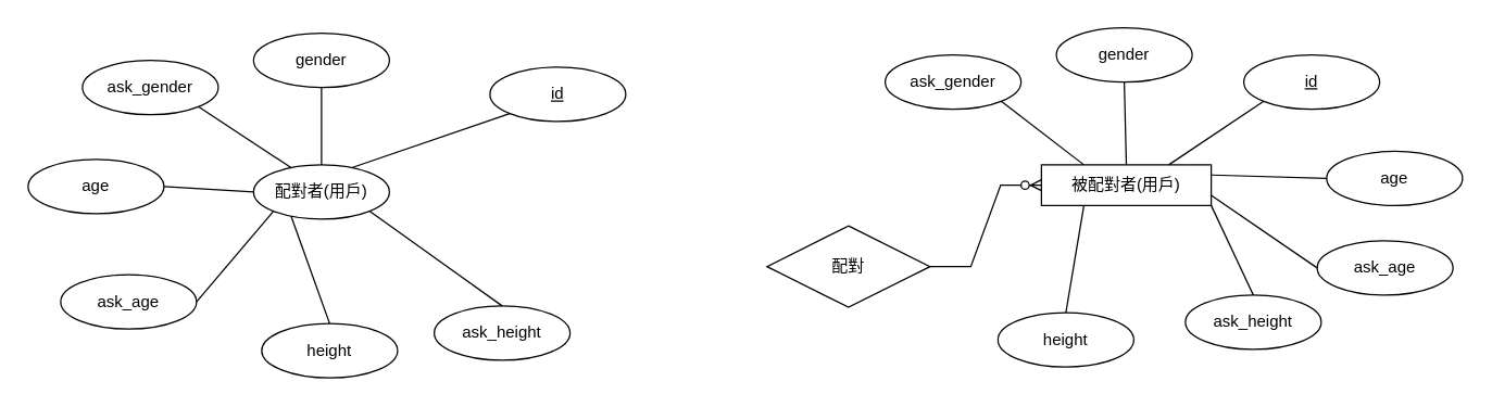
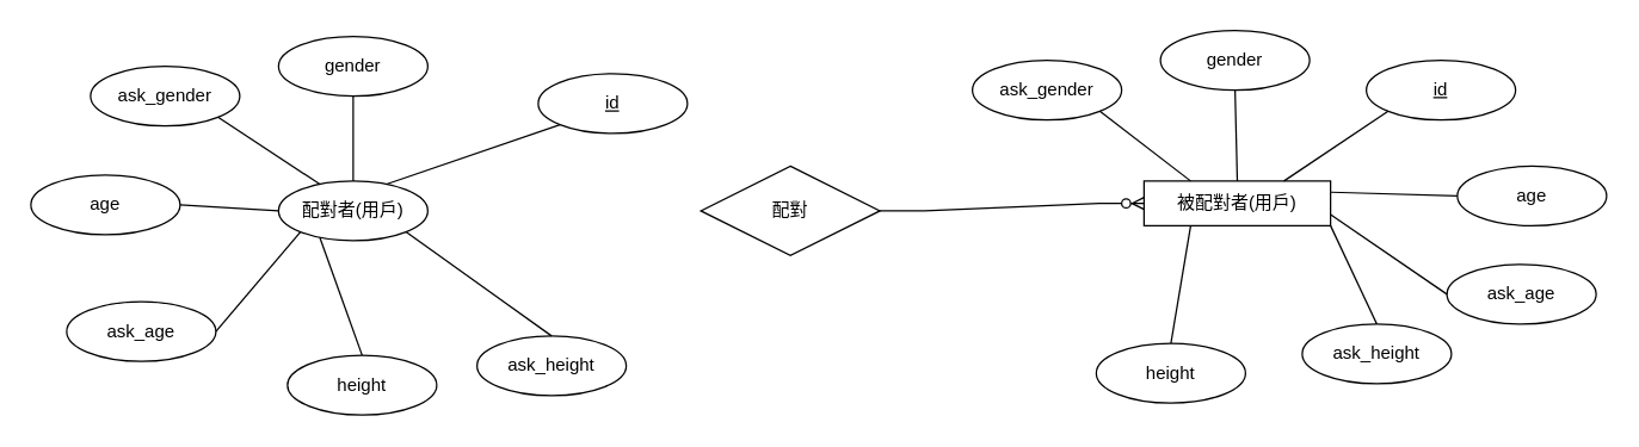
  <mxCell id="0" />
  <mxCell id="1" parent="0" />
  <mxCell id="2" value="配對者(用戶)" style="ellipse;whiteSpace=wrap;html=1;align=center;" parent="1" vertex="1"><mxGeometry x="186" y="121" width="100" height="40" as="geometry" /></mxCell>
  <mxCell id="3" value="被配對者(用戶)" style="whiteSpace=wrap;html=1;align=center;" parent="1" vertex="1"><mxGeometry x="766" y="121" width="125" height="30" as="geometry" /></mxCell>
- <mxCell id="4" value="配對" style="shape=rhombus;perimeter=rhombusPerimeter;whiteSpace=wrap;html=1;align=center;" parent="1" vertex="1"><mxGeometry x="564" y="166" width="120" height="60" as="geometry" /></mxCell>
+ <mxCell id="4" value="配對" style="shape=rhombus;perimeter=rhombusPerimeter;whiteSpace=wrap;html=1;align=center;" parent="1" vertex="1"><mxGeometry x="469" y="111" width="120" height="60" as="geometry" /></mxCell>
  <mxCell id="5" value="" style="edgeStyle=entityRelationEdgeStyle;fontSize=12;html=1;endArrow=ERzeroToMany;endFill=1;rounded=0;entryX=0;entryY=0.5;entryDx=0;entryDy=0;exitX=1;exitY=0.5;exitDx=0;exitDy=0;" parent="1" source="4" target="3" edge="1"><mxGeometry width="100" height="100" relative="1" as="geometry"><mxPoint x="314" y="164" as="sourcePoint" /><mxPoint x="414" y="64" as="targetPoint" /></mxGeometry></mxCell>
  <mxCell id="6" value="gender" style="ellipse;whiteSpace=wrap;html=1;align=center;" vertex="1" parent="1"><mxGeometry x="186" y="24" width="100" height="40" as="geometry" /></mxCell>
  <mxCell id="7" value="id" style="ellipse;whiteSpace=wrap;html=1;align=center;fontStyle=4;" vertex="1" parent="1"><mxGeometry x="360" y="49" width="100" height="40" as="geometry" /></mxCell>
  <mxCell id="8" value="" style="endArrow=none;html=1;rounded=0;exitX=0;exitY=1;exitDx=0;exitDy=0;entryX=0.75;entryY=0;entryDx=0;entryDy=0;" edge="1" parent="1" source="7" target="2"><mxGeometry relative="1" as="geometry"><mxPoint x="498" y="162" as="sourcePoint" /><mxPoint x="658" y="162" as="targetPoint" /></mxGeometry></mxCell>
  <mxCell id="9" value="height" style="ellipse;whiteSpace=wrap;html=1;align=center;" vertex="1" parent="1"><mxGeometry x="192" y="238" width="100" height="40" as="geometry" /></mxCell>
  <mxCell id="10" value="age" style="ellipse;whiteSpace=wrap;html=1;align=center;" vertex="1" parent="1"><mxGeometry x="20" y="117" width="100" height="40" as="geometry" /></mxCell>
  <mxCell id="11" value="ask_gender" style="ellipse;whiteSpace=wrap;html=1;align=center;" vertex="1" parent="1"><mxGeometry x="60" y="44" width="100" height="40" as="geometry" /></mxCell>
  <mxCell id="12" value="ask_age" style="ellipse;whiteSpace=wrap;html=1;align=center;" vertex="1" parent="1"><mxGeometry x="44" y="202" width="100" height="40" as="geometry" /></mxCell>
  <mxCell id="13" value="" style="endArrow=none;html=1;rounded=0;exitX=0.5;exitY=1;exitDx=0;exitDy=0;entryX=0.5;entryY=0;entryDx=0;entryDy=0;" edge="1" parent="1" source="6" target="2"><mxGeometry relative="1" as="geometry"><mxPoint x="498" y="162" as="sourcePoint" /><mxPoint x="658" y="162" as="targetPoint" /></mxGeometry></mxCell>
  <mxCell id="14" style="edgeStyle=orthogonalEdgeStyle;rounded=0;orthogonalLoop=1;jettySize=auto;html=1;exitX=0.5;exitY=1;exitDx=0;exitDy=0;" edge="1" parent="1" source="11" target="11"><mxGeometry relative="1" as="geometry" /></mxCell>
  <mxCell id="15" value="" style="endArrow=none;html=1;rounded=0;exitX=1;exitY=1;exitDx=0;exitDy=0;entryX=0.25;entryY=0;entryDx=0;entryDy=0;" edge="1" parent="1" source="11" target="2"><mxGeometry relative="1" as="geometry"><mxPoint x="498" y="162" as="sourcePoint" /><mxPoint x="658" y="162" as="targetPoint" /></mxGeometry></mxCell>
  <mxCell id="16" value="ask_height" style="ellipse;whiteSpace=wrap;html=1;align=center;" vertex="1" parent="1"><mxGeometry x="319" y="225" width="100" height="40" as="geometry" /></mxCell>
  <mxCell id="17" value="" style="endArrow=none;html=1;rounded=0;exitX=0.5;exitY=0;exitDx=0;exitDy=0;entryX=0.25;entryY=1;entryDx=0;entryDy=0;" edge="1" parent="1" source="9" target="2"><mxGeometry relative="1" as="geometry"><mxPoint x="498" y="162" as="sourcePoint" /><mxPoint x="658" y="162" as="targetPoint" /></mxGeometry></mxCell>
  <mxCell id="18" value="" style="endArrow=none;html=1;rounded=0;exitX=1;exitY=0.5;exitDx=0;exitDy=0;entryX=0;entryY=1;entryDx=0;entryDy=0;" edge="1" parent="1" source="12" target="2"><mxGeometry relative="1" as="geometry"><mxPoint x="433" y="285" as="sourcePoint" /><mxPoint x="593" y="285" as="targetPoint" /></mxGeometry></mxCell>
  <mxCell id="19" value="" style="endArrow=none;html=1;rounded=0;exitX=1;exitY=0.5;exitDx=0;exitDy=0;entryX=0;entryY=0.5;entryDx=0;entryDy=0;" edge="1" parent="1" source="10" target="2"><mxGeometry relative="1" as="geometry"><mxPoint x="92" y="198" as="sourcePoint" /><mxPoint x="252" y="198" as="targetPoint" /></mxGeometry></mxCell>
  <mxCell id="20" style="edgeStyle=orthogonalEdgeStyle;rounded=0;orthogonalLoop=1;jettySize=auto;html=1;exitX=0.5;exitY=1;exitDx=0;exitDy=0;" edge="1" parent="1" source="9" target="9"><mxGeometry relative="1" as="geometry" /></mxCell>
  <mxCell id="21" value="" style="endArrow=none;html=1;rounded=0;exitX=1;exitY=1;exitDx=0;exitDy=0;entryX=0.5;entryY=0;entryDx=0;entryDy=0;" edge="1" parent="1" source="2" target="16"><mxGeometry relative="1" as="geometry"><mxPoint x="498" y="162" as="sourcePoint" /><mxPoint x="658" y="162" as="targetPoint" /></mxGeometry></mxCell>
  <mxCell id="22" value="gender" style="ellipse;whiteSpace=wrap;html=1;align=center;" vertex="1" parent="1"><mxGeometry x="777" y="20" width="100" height="40" as="geometry" /></mxCell>
  <mxCell id="23" value="id" style="ellipse;whiteSpace=wrap;html=1;align=center;fontStyle=4;" vertex="1" parent="1"><mxGeometry x="915" y="40" width="100" height="40" as="geometry" /></mxCell>
  <mxCell id="24" value="" style="endArrow=none;html=1;rounded=0;exitX=0;exitY=1;exitDx=0;exitDy=0;entryX=0.75;entryY=0;entryDx=0;entryDy=0;" edge="1" parent="1" source="23" target="3"><mxGeometry relative="1" as="geometry"><mxPoint x="1089" y="158" as="sourcePoint" /><mxPoint x="852" y="117" as="targetPoint" /></mxGeometry></mxCell>
  <mxCell id="25" value="height" style="ellipse;whiteSpace=wrap;html=1;align=center;" vertex="1" parent="1"><mxGeometry x="734" y="230" width="100" height="40" as="geometry" /></mxCell>
  <mxCell id="26" value="age" style="ellipse;whiteSpace=wrap;html=1;align=center;" vertex="1" parent="1"><mxGeometry x="976" y="111" width="100" height="40" as="geometry" /></mxCell>
  <mxCell id="27" value="ask_gender" style="ellipse;whiteSpace=wrap;html=1;align=center;" vertex="1" parent="1"><mxGeometry x="651" y="40" width="100" height="40" as="geometry" /></mxCell>
  <mxCell id="28" value="ask_age" style="ellipse;whiteSpace=wrap;html=1;align=center;" vertex="1" parent="1"><mxGeometry x="969" y="177" width="100" height="40" as="geometry" /></mxCell>
  <mxCell id="29" value="" style="endArrow=none;html=1;rounded=0;exitX=0.5;exitY=1;exitDx=0;exitDy=0;entryX=0.5;entryY=0;entryDx=0;entryDy=0;" edge="1" parent="1" source="22" target="3"><mxGeometry relative="1" as="geometry"><mxPoint x="1089" y="158" as="sourcePoint" /><mxPoint x="827" y="117" as="targetPoint" /></mxGeometry></mxCell>
  <mxCell id="30" value="" style="endArrow=none;html=1;rounded=0;exitX=1;exitY=1;exitDx=0;exitDy=0;entryX=0.25;entryY=0;entryDx=0;entryDy=0;" edge="1" parent="1" source="27" target="3"><mxGeometry relative="1" as="geometry"><mxPoint x="1089" y="158" as="sourcePoint" /><mxPoint x="802" y="117" as="targetPoint" /></mxGeometry></mxCell>
  <mxCell id="31" value="ask_height" style="ellipse;whiteSpace=wrap;html=1;align=center;" vertex="1" parent="1"><mxGeometry x="872" y="217" width="100" height="40" as="geometry" /></mxCell>
  <mxCell id="32" value="" style="endArrow=none;html=1;rounded=0;exitX=0.5;exitY=0;exitDx=0;exitDy=0;entryX=0.25;entryY=1;entryDx=0;entryDy=0;" edge="1" parent="1" source="25" target="3"><mxGeometry relative="1" as="geometry"><mxPoint x="1089" y="158" as="sourcePoint" /><mxPoint x="802" y="157" as="targetPoint" /></mxGeometry></mxCell>
  <mxCell id="33" value="" style="endArrow=none;html=1;rounded=0;exitX=0;exitY=0.5;exitDx=0;exitDy=0;entryX=1;entryY=0.75;entryDx=0;entryDy=0;" edge="1" parent="1" source="28" target="3"><mxGeometry relative="1" as="geometry"><mxPoint x="1024" y="281" as="sourcePoint" /><mxPoint x="777" y="157" as="targetPoint" /></mxGeometry></mxCell>
  <mxCell id="34" value="" style="endArrow=none;html=1;rounded=0;entryX=1;entryY=0.25;entryDx=0;entryDy=0;exitX=0;exitY=0.5;exitDx=0;exitDy=0;" edge="1" parent="1" source="26" target="3"><mxGeometry relative="1" as="geometry"><mxPoint x="1019" y="124" as="sourcePoint" /><mxPoint x="868" y="134" as="targetPoint" /></mxGeometry></mxCell>
  <mxCell id="35" value="" style="endArrow=none;html=1;rounded=0;exitX=1;exitY=1;exitDx=0;exitDy=0;entryX=0.5;entryY=0;entryDx=0;entryDy=0;" edge="1" parent="1" target="31" source="3"><mxGeometry relative="1" as="geometry"><mxPoint x="877" y="157" as="sourcePoint" /><mxPoint x="1249" y="158" as="targetPoint" /></mxGeometry></mxCell>
